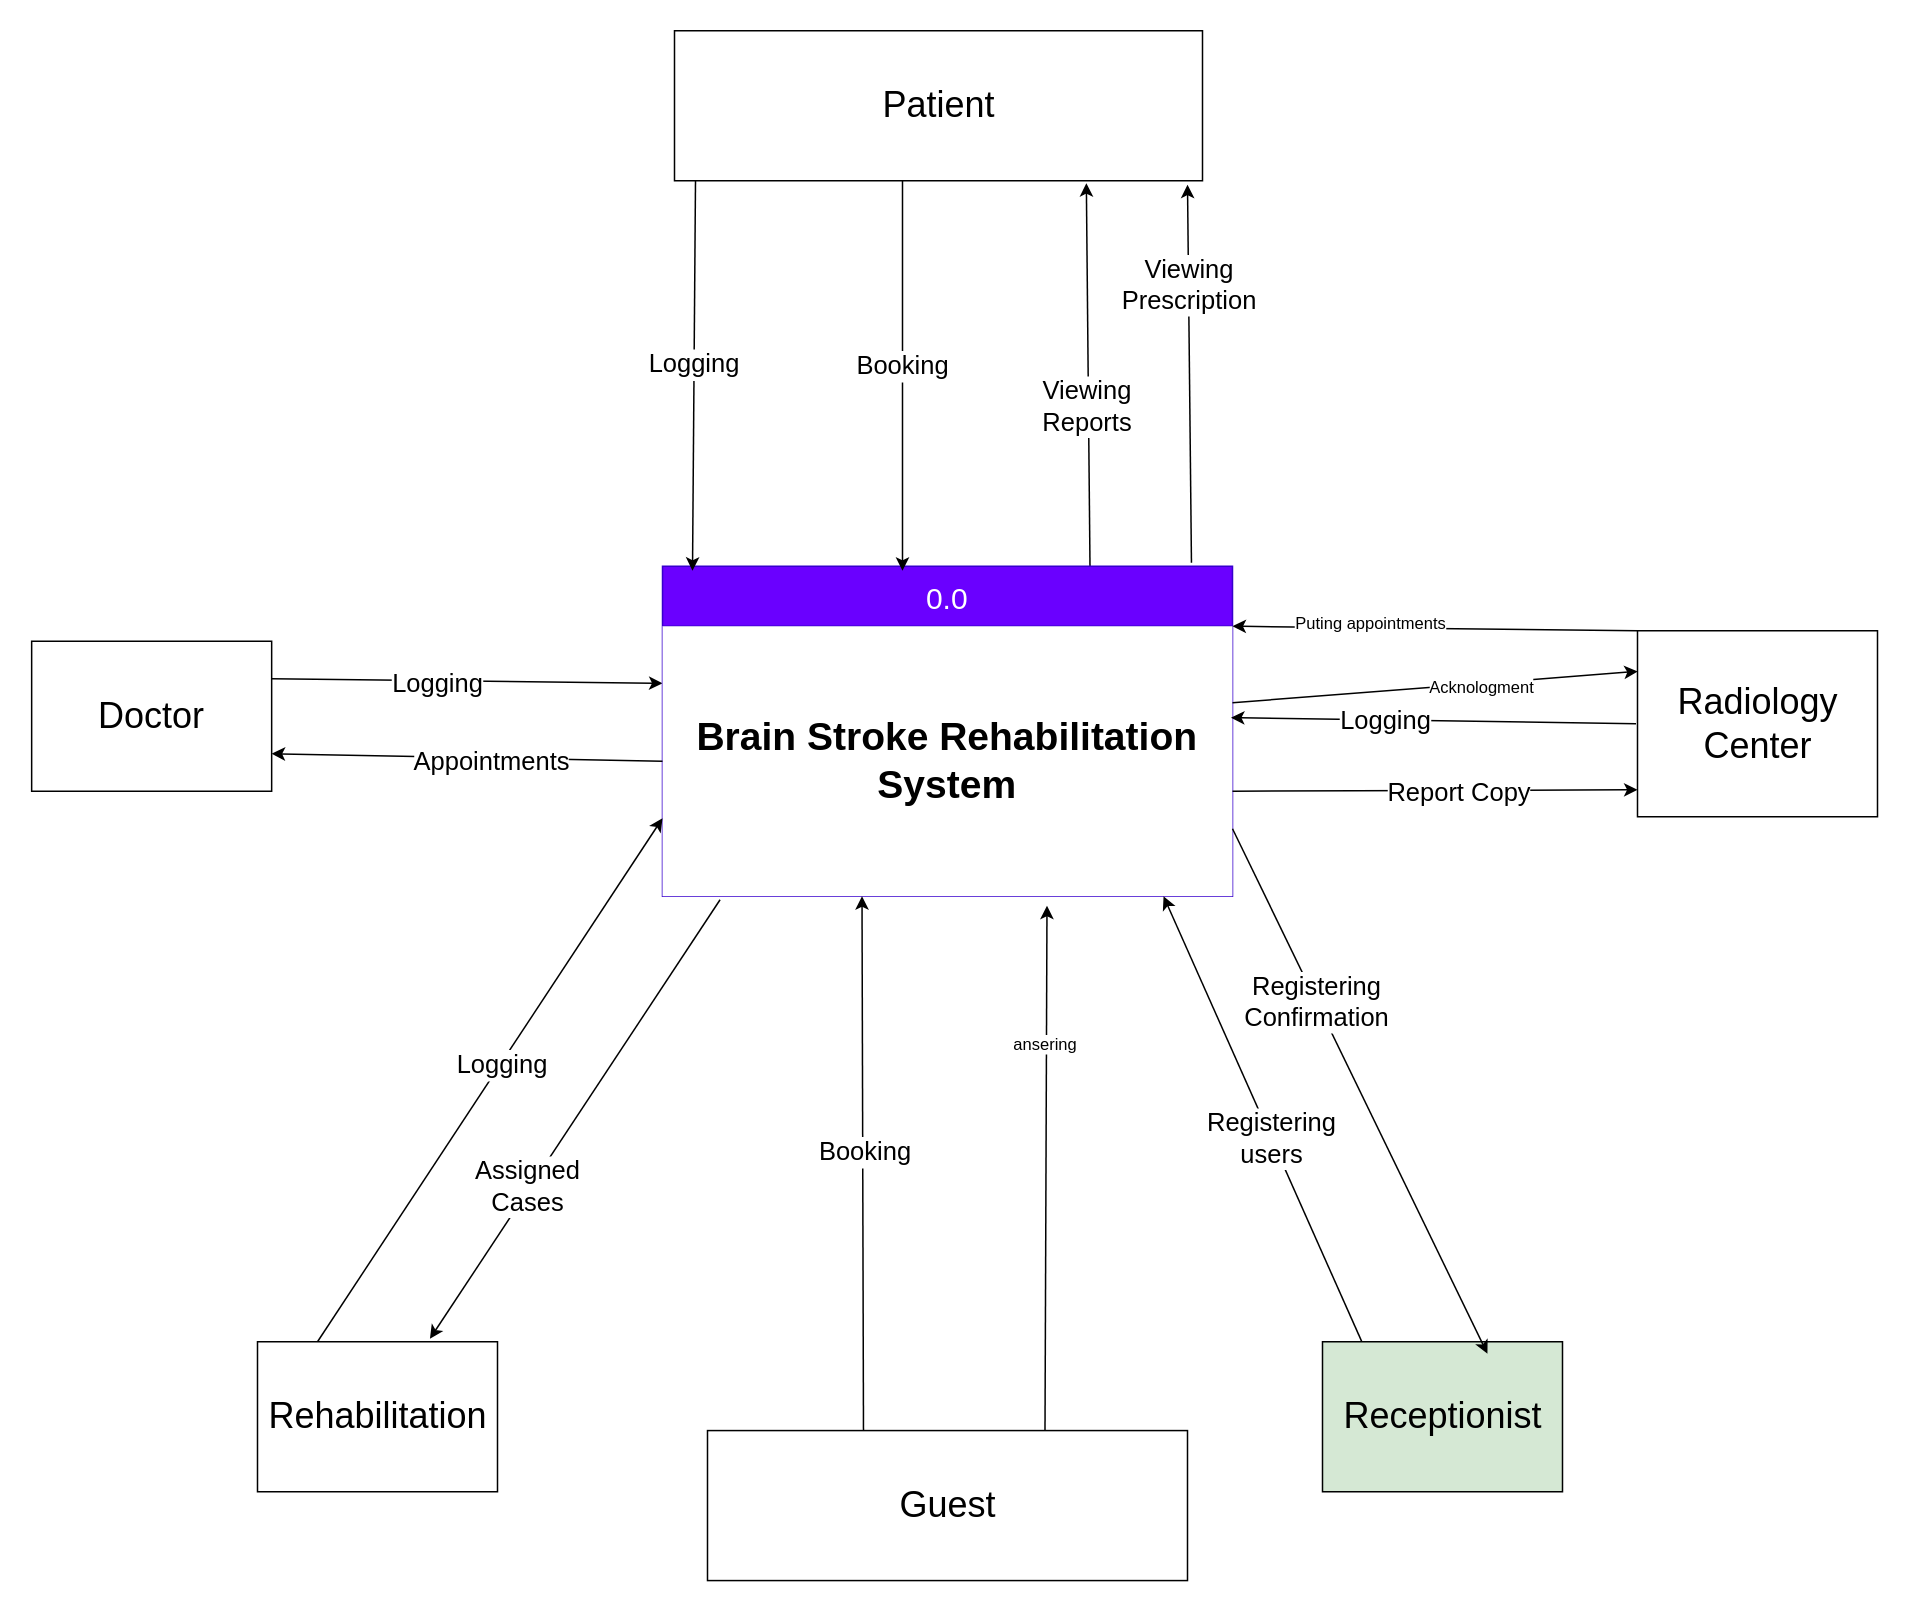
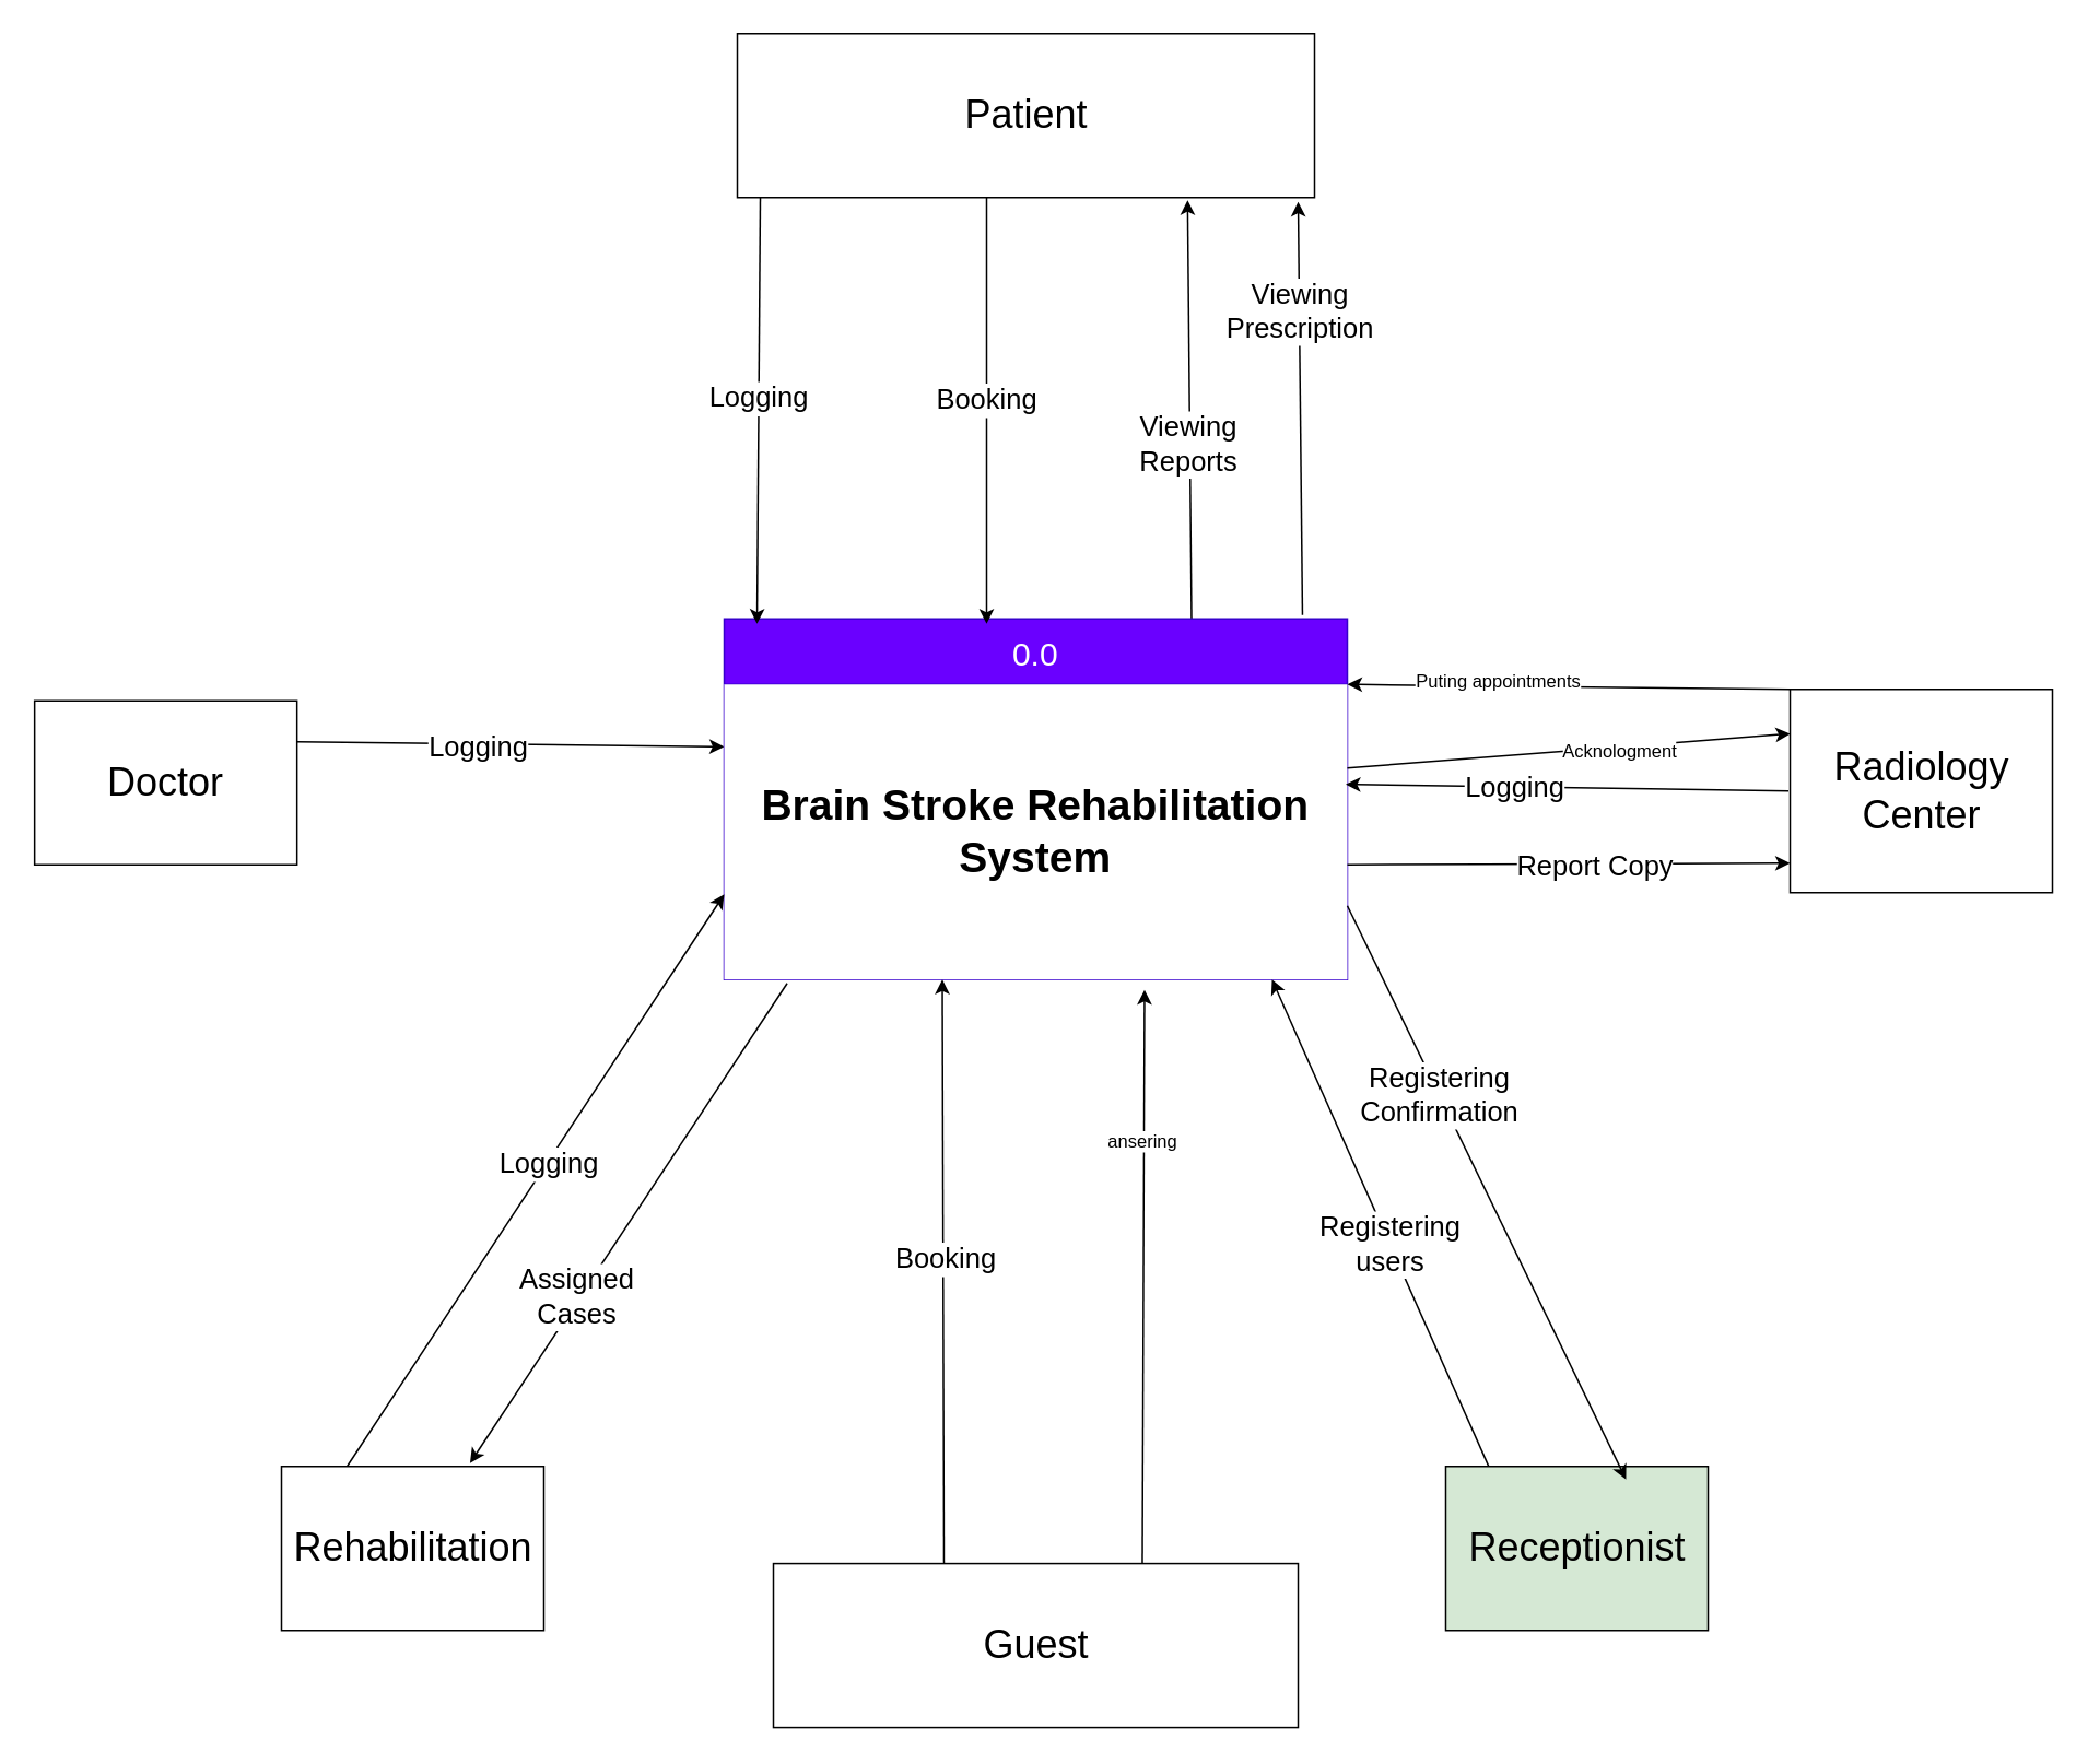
  <mxCell id="0" />
  <mxCell id="1" parent="0" />
  <mxCell id="2" style="edgeStyle=none;html=1;exitX=1;exitY=0.25;exitDx=0;exitDy=0;entryX=0.001;entryY=0.113;entryDx=0;entryDy=0;entryPerimeter=0;fontSize=24;" parent="1" edge="1"><mxGeometry relative="1" as="geometry"><mxPoint x="180.44" y="452" as="sourcePoint" /><mxPoint x="441" y="455.03" as="targetPoint" /></mxGeometry></mxCell>
  <mxCell id="3" value="Logging" style="edgeLabel;html=1;align=center;verticalAlign=middle;resizable=0;points=[];fontSize=17;" parent="2" vertex="1" connectable="0"><mxGeometry x="-0.158" y="-2" relative="1" as="geometry"><mxPoint as="offset" /></mxGeometry></mxCell>
  <mxCell id="4" value="&lt;font style=&quot;font-size: 24px;&quot;&gt;Doctor&lt;/font&gt;" style="html=1;dashed=0;whitespace=wrap;" parent="1" vertex="1"><mxGeometry x="20.44" y="427" width="160" height="100" as="geometry" /></mxCell>
  <mxCell id="5" style="edgeStyle=none;html=1;exitX=0.75;exitY=0;exitDx=0;exitDy=0;entryX=0.78;entryY=1.016;entryDx=0;entryDy=0;entryPerimeter=0;fontSize=17;" parent="1" source="7" target="13" edge="1"><mxGeometry relative="1" as="geometry" /></mxCell>
  <mxCell id="6" value="Viewing&lt;br&gt;Reports" style="edgeLabel;html=1;align=center;verticalAlign=middle;resizable=0;points=[];fontSize=17;" parent="5" vertex="1" connectable="0"><mxGeometry x="-0.165" y="1" relative="1" as="geometry"><mxPoint as="offset" /></mxGeometry></mxCell>
  <mxCell id="7" value="0.0" style="swimlane;fontStyle=0;childLayout=stackLayout;horizontal=1;startSize=40;fillColor=#6a00ff;horizontalStack=0;resizeParent=1;resizeParentMax=0;resizeLast=0;collapsible=0;marginBottom=0;swimlaneFillColor=#ffffff;fontColor=#ffffff;strokeColor=#3700CC;fontSize=20;" parent="1" vertex="1"><mxGeometry x="441" y="377" width="380" height="220" as="geometry" /></mxCell>
  <mxCell id="8" value="&lt;font size=&quot;1&quot; style=&quot;&quot;&gt;&lt;b style=&quot;font-size: 26px;&quot;&gt;Brain Stroke R&lt;/b&gt;&lt;/font&gt;&lt;span style=&quot;font-size: 26px;&quot;&gt;&lt;b&gt;ehabilitation&lt;br&gt;System&lt;br&gt;&lt;/b&gt;&lt;/span&gt;" style="text;html=1;strokeColor=none;fillColor=default;align=center;verticalAlign=middle;whiteSpace=wrap;rounded=0;" parent="7" vertex="1"><mxGeometry y="40" width="380" height="180" as="geometry" /></mxCell>
- <mxCell id="9" style="edgeStyle=none;html=1;exitX=0;exitY=0.5;exitDx=0;exitDy=0;entryX=1;entryY=0.75;entryDx=0;entryDy=0;fontSize=45;" parent="1" source="8" target="4" edge="1"><mxGeometry relative="1" as="geometry" /></mxCell>
- <mxCell id="10" value="Appointments" style="edgeLabel;html=1;align=center;verticalAlign=middle;resizable=0;points=[];fontSize=17;" parent="9" vertex="1" connectable="0"><mxGeometry x="-0.122" y="3" relative="1" as="geometry"><mxPoint as="offset" /></mxGeometry></mxCell>
  <mxCell id="11" style="edgeStyle=none;html=1;exitX=0.25;exitY=1;exitDx=0;exitDy=0;fontSize=17;" parent="1" edge="1"><mxGeometry relative="1" as="geometry"><mxPoint x="463" y="120" as="sourcePoint" /><mxPoint x="461" y="380" as="targetPoint" /></mxGeometry></mxCell>
  <mxCell id="12" value="Logging" style="edgeLabel;html=1;align=center;verticalAlign=middle;resizable=0;points=[];fontSize=17;" parent="11" vertex="1" connectable="0"><mxGeometry x="-0.053" relative="1" as="geometry"><mxPoint x="-1" as="offset" /></mxGeometry></mxCell>
  <mxCell id="13" value="&lt;font style=&quot;font-size: 24px;&quot;&gt;Patient&lt;/font&gt;" style="html=1;dashed=0;whitespace=wrap;" parent="1" vertex="1"><mxGeometry x="449" y="20" width="352" height="100" as="geometry" /></mxCell>
  <mxCell id="14" style="edgeStyle=none;html=1;entryX=0.78;entryY=1.016;entryDx=0;entryDy=0;entryPerimeter=0;fontSize=17;exitX=0.928;exitY=-0.015;exitDx=0;exitDy=0;exitPerimeter=0;" parent="1" edge="1"><mxGeometry relative="1" as="geometry"><mxPoint x="793.64" y="374.7" as="sourcePoint" /><mxPoint x="791" y="122.6" as="targetPoint" /></mxGeometry></mxCell>
  <mxCell id="15" value="Viewing&lt;br&gt;Prescription" style="edgeLabel;html=1;align=center;verticalAlign=middle;resizable=0;points=[];fontSize=17;" parent="14" vertex="1" connectable="0"><mxGeometry x="0.468" relative="1" as="geometry"><mxPoint as="offset" /></mxGeometry></mxCell>
  <mxCell id="16" style="edgeStyle=none;html=1;exitX=0;exitY=0.5;exitDx=0;exitDy=0;entryX=1;entryY=0.444;entryDx=0;entryDy=0;entryPerimeter=0;fontSize=17;" parent="1" edge="1"><mxGeometry relative="1" as="geometry"><mxPoint x="1090" y="482" as="sourcePoint" /><mxPoint x="820" y="477.92" as="targetPoint" /></mxGeometry></mxCell>
  <mxCell id="17" value="Logging" style="edgeLabel;html=1;align=center;verticalAlign=middle;resizable=0;points=[];fontSize=17;" parent="16" vertex="1" connectable="0"><mxGeometry x="0.244" y="1" relative="1" as="geometry"><mxPoint as="offset" /></mxGeometry></mxCell>
  <mxCell id="18" style="edgeStyle=none;html=1;exitX=0;exitY=0;exitDx=0;exitDy=0;entryX=1;entryY=0;entryDx=0;entryDy=0;" edge="1" parent="1" source="20" target="8"><mxGeometry relative="1" as="geometry" /></mxCell>
  <mxCell id="19" value="Puting appointments" style="edgeLabel;html=1;align=center;verticalAlign=middle;resizable=0;points=[];" vertex="1" connectable="0" parent="18"><mxGeometry x="0.324" y="-4" relative="1" as="geometry"><mxPoint as="offset" /></mxGeometry></mxCell>
  <mxCell id="20" value="&lt;span style=&quot;font-size: 24px;&quot;&gt;Radiology&lt;br&gt;Center&lt;br&gt;&lt;/span&gt;" style="html=1;dashed=0;whitespace=wrap;" parent="1" vertex="1"><mxGeometry x="1091" y="420" width="160" height="124" as="geometry" /></mxCell>
  <mxCell id="21" style="edgeStyle=none;html=1;exitX=1;exitY=0.75;exitDx=0;exitDy=0;entryX=0;entryY=1;entryDx=0;entryDy=0;fontSize=17;" parent="1" edge="1"><mxGeometry relative="1" as="geometry"><mxPoint x="821" y="527" as="sourcePoint" /><mxPoint x="1091" y="526" as="targetPoint" /></mxGeometry></mxCell>
  <mxCell id="22" value="Report Copy" style="edgeLabel;html=1;align=center;verticalAlign=middle;resizable=0;points=[];fontSize=17;" parent="21" vertex="1" connectable="0"><mxGeometry x="0.114" y="-2" relative="1" as="geometry"><mxPoint as="offset" /></mxGeometry></mxCell>
  <mxCell id="23" style="edgeStyle=none;html=1;entryX=0.5;entryY=1;entryDx=0;entryDy=0;fontSize=17;" parent="1" edge="1"><mxGeometry relative="1" as="geometry"><mxPoint x="575" y="957" as="sourcePoint" /><mxPoint x="574" y="597" as="targetPoint" /></mxGeometry></mxCell>
  <mxCell id="24" value="Booking" style="edgeLabel;html=1;align=center;verticalAlign=middle;resizable=0;points=[];fontSize=17;" parent="23" vertex="1" connectable="0"><mxGeometry x="-0.076" y="-1" relative="1" as="geometry"><mxPoint y="-23" as="offset" /></mxGeometry></mxCell>
  <mxCell id="25" style="edgeStyle=none;html=1;exitX=0.75;exitY=0;exitDx=0;exitDy=0;entryX=0.714;entryY=1.035;entryDx=0;entryDy=0;entryPerimeter=0;" edge="1" parent="1"><mxGeometry relative="1" as="geometry"><mxPoint x="696" y="953.22" as="sourcePoint" /><mxPoint x="697.32" y="603.3" as="targetPoint" /></mxGeometry></mxCell>
  <mxCell id="26" value="ansering" style="edgeLabel;html=1;align=center;verticalAlign=middle;resizable=0;points=[];" vertex="1" connectable="0" parent="25"><mxGeometry x="0.475" y="1" relative="1" as="geometry"><mxPoint as="offset" /></mxGeometry></mxCell>
  <mxCell id="27" value="&lt;span style=&quot;font-size: 24px;&quot;&gt;Guest&lt;/span&gt;" style="html=1;dashed=0;whitespace=wrap;" parent="1" vertex="1"><mxGeometry x="471" y="953.22" width="320" height="100" as="geometry" /></mxCell>
  <mxCell id="28" style="edgeStyle=none;html=1;exitX=0.25;exitY=0;exitDx=0;exitDy=0;entryX=0;entryY=0.75;entryDx=0;entryDy=0;fontSize=17;" parent="1" source="30" edge="1"><mxGeometry relative="1" as="geometry"><mxPoint x="441" y="545" as="targetPoint" /></mxGeometry></mxCell>
  <mxCell id="29" value="Logging" style="edgeLabel;html=1;align=center;verticalAlign=middle;resizable=0;points=[];fontSize=17;" parent="28" vertex="1" connectable="0"><mxGeometry x="0.063" y="-1" relative="1" as="geometry"><mxPoint as="offset" /></mxGeometry></mxCell>
  <mxCell id="30" value="&lt;font style=&quot;font-size: 24px;&quot;&gt;Rehabilitation&lt;/font&gt;" style="html=1;dashed=0;whitespace=wrap;" parent="1" vertex="1"><mxGeometry x="171" y="894" width="160" height="100" as="geometry" /></mxCell>
  <mxCell id="31" style="edgeStyle=none;html=1;exitX=0.101;exitY=1.013;exitDx=0;exitDy=0;entryX=0.581;entryY=-0.02;entryDx=0;entryDy=0;fontSize=17;entryPerimeter=0;exitPerimeter=0;" parent="1" source="8" edge="1"><mxGeometry relative="1" as="geometry"><mxPoint x="480.9" y="590" as="sourcePoint" /><mxPoint x="285.96" y="892" as="targetPoint" /></mxGeometry></mxCell>
  <mxCell id="32" value="Assigned&lt;br&gt;Cases" style="edgeLabel;html=1;align=center;verticalAlign=middle;resizable=0;points=[];fontSize=17;" parent="31" vertex="1" connectable="0"><mxGeometry x="0.31" y="-1" relative="1" as="geometry"><mxPoint x="-1" as="offset" /></mxGeometry></mxCell>
  <mxCell id="33" style="edgeStyle=none;html=1;exitX=0.25;exitY=0;exitDx=0;exitDy=0;entryX=0.908;entryY=1.004;entryDx=0;entryDy=0;fontSize=17;entryPerimeter=0;" parent="1" edge="1"><mxGeometry relative="1" as="geometry"><mxPoint x="775.04" y="597" as="targetPoint" /><mxPoint x="910" y="900.28" as="sourcePoint" /></mxGeometry></mxCell>
  <mxCell id="34" value="Registering&lt;br&gt;users" style="edgeLabel;html=1;align=center;verticalAlign=middle;resizable=0;points=[];fontSize=17;" parent="33" vertex="1" connectable="0"><mxGeometry x="-0.064" relative="1" as="geometry"><mxPoint as="offset" /></mxGeometry></mxCell>
  <mxCell id="35" value="&lt;font style=&quot;font-size: 24px;&quot;&gt;Receptionist&lt;/font&gt;" style="html=1;dashed=0;whitespace=wrap;fillColor=#d5e8d4;" parent="1" vertex="1"><mxGeometry x="881" y="894" width="160" height="100" as="geometry" /></mxCell>
  <mxCell id="36" style="edgeStyle=none;html=1;exitX=1;exitY=0.75;exitDx=0;exitDy=0;entryX=0.581;entryY=-0.02;entryDx=0;entryDy=0;fontSize=17;entryPerimeter=0;" parent="1" source="8" edge="1"><mxGeometry relative="1" as="geometry"><mxPoint x="1185.9" y="600" as="sourcePoint" /><mxPoint x="990.96" y="902" as="targetPoint" /></mxGeometry></mxCell>
  <mxCell id="37" value="Registering&lt;br&gt;Confirmation" style="edgeLabel;html=1;align=center;verticalAlign=middle;resizable=0;points=[];fontSize=17;" parent="36" vertex="1" connectable="0"><mxGeometry x="-0.344" relative="1" as="geometry"><mxPoint as="offset" /></mxGeometry></mxCell>
  <mxCell id="38" style="edgeStyle=none;html=1;exitX=1;exitY=0.25;exitDx=0;exitDy=0;entryX=0.001;entryY=0.17;entryDx=0;entryDy=0;entryPerimeter=0;" edge="1" parent="1"><mxGeometry relative="1" as="geometry"><mxPoint x="821" y="468" as="sourcePoint" /><mxPoint x="1091.16" y="447.08" as="targetPoint" /></mxGeometry></mxCell>
  <mxCell id="39" value="Acknologment" style="edgeLabel;html=1;align=center;verticalAlign=middle;resizable=0;points=[];" vertex="1" connectable="0" parent="38"><mxGeometry x="0.225" y="-2" relative="1" as="geometry"><mxPoint as="offset" /></mxGeometry></mxCell>
  <mxCell id="40" style="edgeStyle=none;html=1;fontSize=17;" edge="1" parent="1"><mxGeometry relative="1" as="geometry"><mxPoint x="601" y="120" as="sourcePoint" /><mxPoint x="601" y="380" as="targetPoint" /></mxGeometry></mxCell>
  <mxCell id="41" value="Booking" style="edgeLabel;html=1;align=center;verticalAlign=middle;resizable=0;points=[];fontSize=17;" vertex="1" connectable="0" parent="40"><mxGeometry x="-0.053" relative="1" as="geometry"><mxPoint x="-1" as="offset" /></mxGeometry></mxCell>
